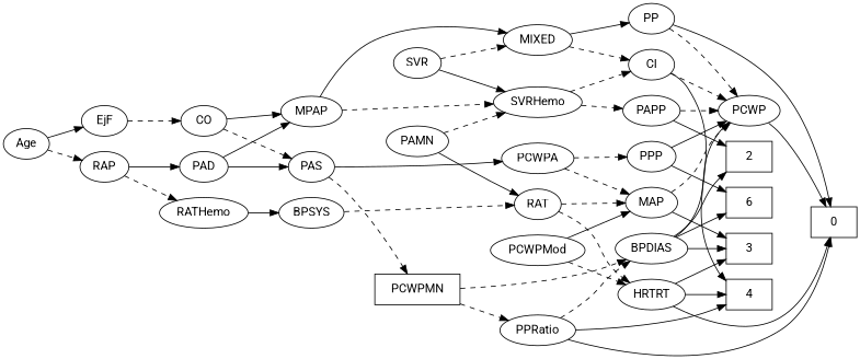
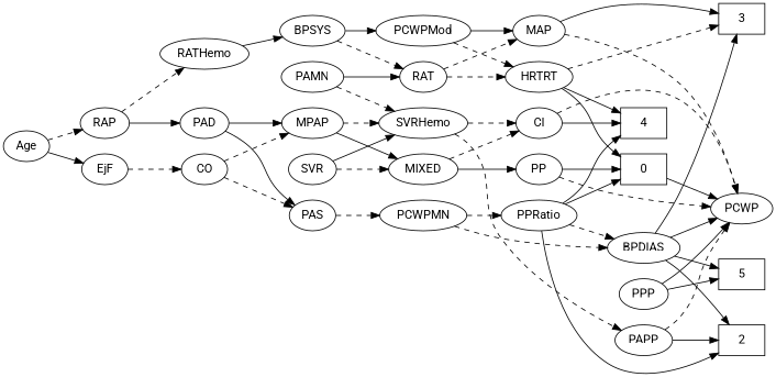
  strict digraph {
    fontname=Roboto
    rankdir=LR
    node [fontname=Roboto]
    edge [fontname=Roboto style=solid]
    n1 [height=0.5 label=0 shape=box width=0.75]
    2 [height=0.5 shape=box width=0.75]
    3 [height=0.5 shape=box width=0.75]
    4 [height=0.5 shape=box width=0.75]
-   5 [height=0.5 shape=box width=0.75 label=6]
+   5 [height=0.5 shape=box width=0.75]
    Age [height=0.5 width=0.75]
    EjF [height=0.5 width=0.75]
    RAP [height=0.5 width=0.77632]
    CO [height=0.5 width=0.75]
    PAD [height=0.5 width=0.79437]
    RATHemo [height=0.5 width=1.3721]
    MPAP [height=0.5 width=0.97491]
    PAS [height=0.5 width=0.75]
    BPSYS [height=0.5 width=1.0471]
    MIXED [height=0.5 width=1.1193]
    SVRHemo [height=0.5 width=1.3902]
-   PCWPA [height=0.5 width=1.1555]
-   PCWPMN [height=0.5 width=1.3902 shape=box]
+   PCWPMN [height=0.5 width=1.3902]
    PAMN [height=0.5 width=1.011]
    RAT [height=0.5 width=0.75827]
    SVR [height=0.5 width=0.77632]
    PCWPMod [height=0.5 width=1.4443]
    PP [height=0.5 width=0.75]
    CI [height=0.5 width=0.75]
    PCWP [height=0.5 width=0.97491]
    PAPP [height=0.5 width=0.88464]
    MAP [height=0.5 width=0.84854]
    HRTRT [height=0.5 width=1.1013]
    PPP [height=0.5 width=0.75]
    BPDIAS [height=0.5 width=1.1735]
    PPRatio [height=0.5 width=1.1013]
    Age -> EjF
    Age -> RAP [style=dashed]
    EjF -> CO [style=dashed]
    RAP -> PAD
    RAP -> RATHemo [style=dashed]
-   CO -> MPAP
+   CO -> MPAP [style=dashed]
    CO -> PAS [style=dashed]
    PAD -> MPAP
    PAD -> PAS
    RATHemo -> BPSYS
    MPAP -> MIXED
    MPAP -> SVRHemo [style=dashed]
-   PAS -> PCWPA
    PAS -> PCWPMN [style=dashed]
    BPSYS -> RAT [style=dashed]
+   BPSYS -> PCWPMod
    MIXED -> PP
    MIXED -> CI [style=dashed]
    SVRHemo -> CI [style=dashed]
    SVRHemo -> PAPP [style=dashed]
-   PCWPA -> MAP [style=dashed]
-   PCWPA -> PPP [style=dashed]
    PCWPMN -> BPDIAS [style=dashed]
    PCWPMN -> PPRatio [style=dashed]
    PAMN -> SVRHemo [style=dashed]
    PAMN -> RAT
    RAT -> MAP [style=dashed]
    RAT -> HRTRT [style=dashed]
    SVR -> MIXED [style=dashed]
    SVR -> SVRHemo
    PCWPMod -> MAP
    PCWPMod -> HRTRT [style=dashed]
    PP -> n1
    PP -> PCWP [style=dashed]
    CI -> 4
    CI -> PCWP [style=dashed]
-   PCWP -> n1
+   n1 -> PCWP
    PAPP -> 2
    PAPP -> PCWP [style=dashed]
    MAP -> 3
    MAP -> PCWP [style=dashed]
    HRTRT -> n1
-   HRTRT -> 3
+   HRTRT -> 3 [style=dashed]
    HRTRT -> 4
    PPP -> 5
    PPP -> PCWP
    BPDIAS -> 2
    BPDIAS -> 3
    BPDIAS -> 5
    BPDIAS -> PCWP
    PPRatio -> n1
+   PPRatio -> 2
    PPRatio -> 4
    PPRatio -> BPDIAS [style=dashed]
  }
